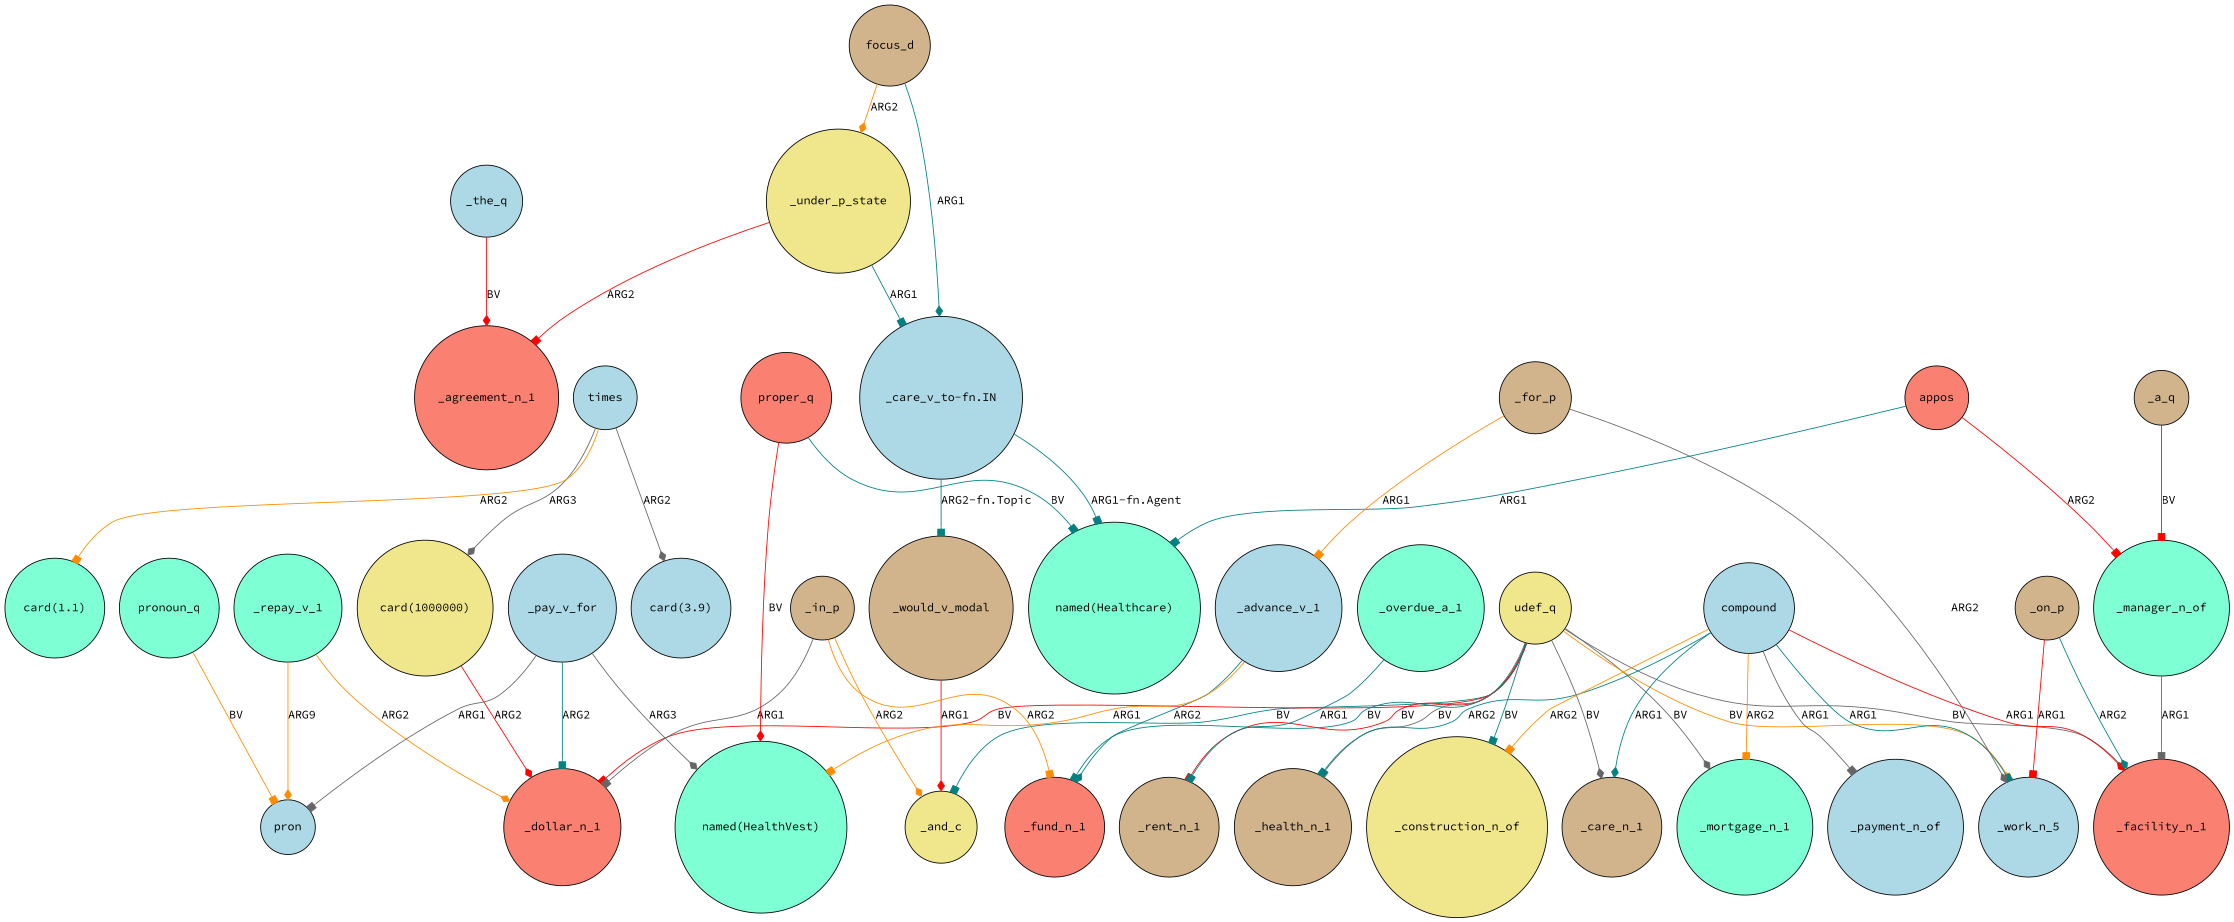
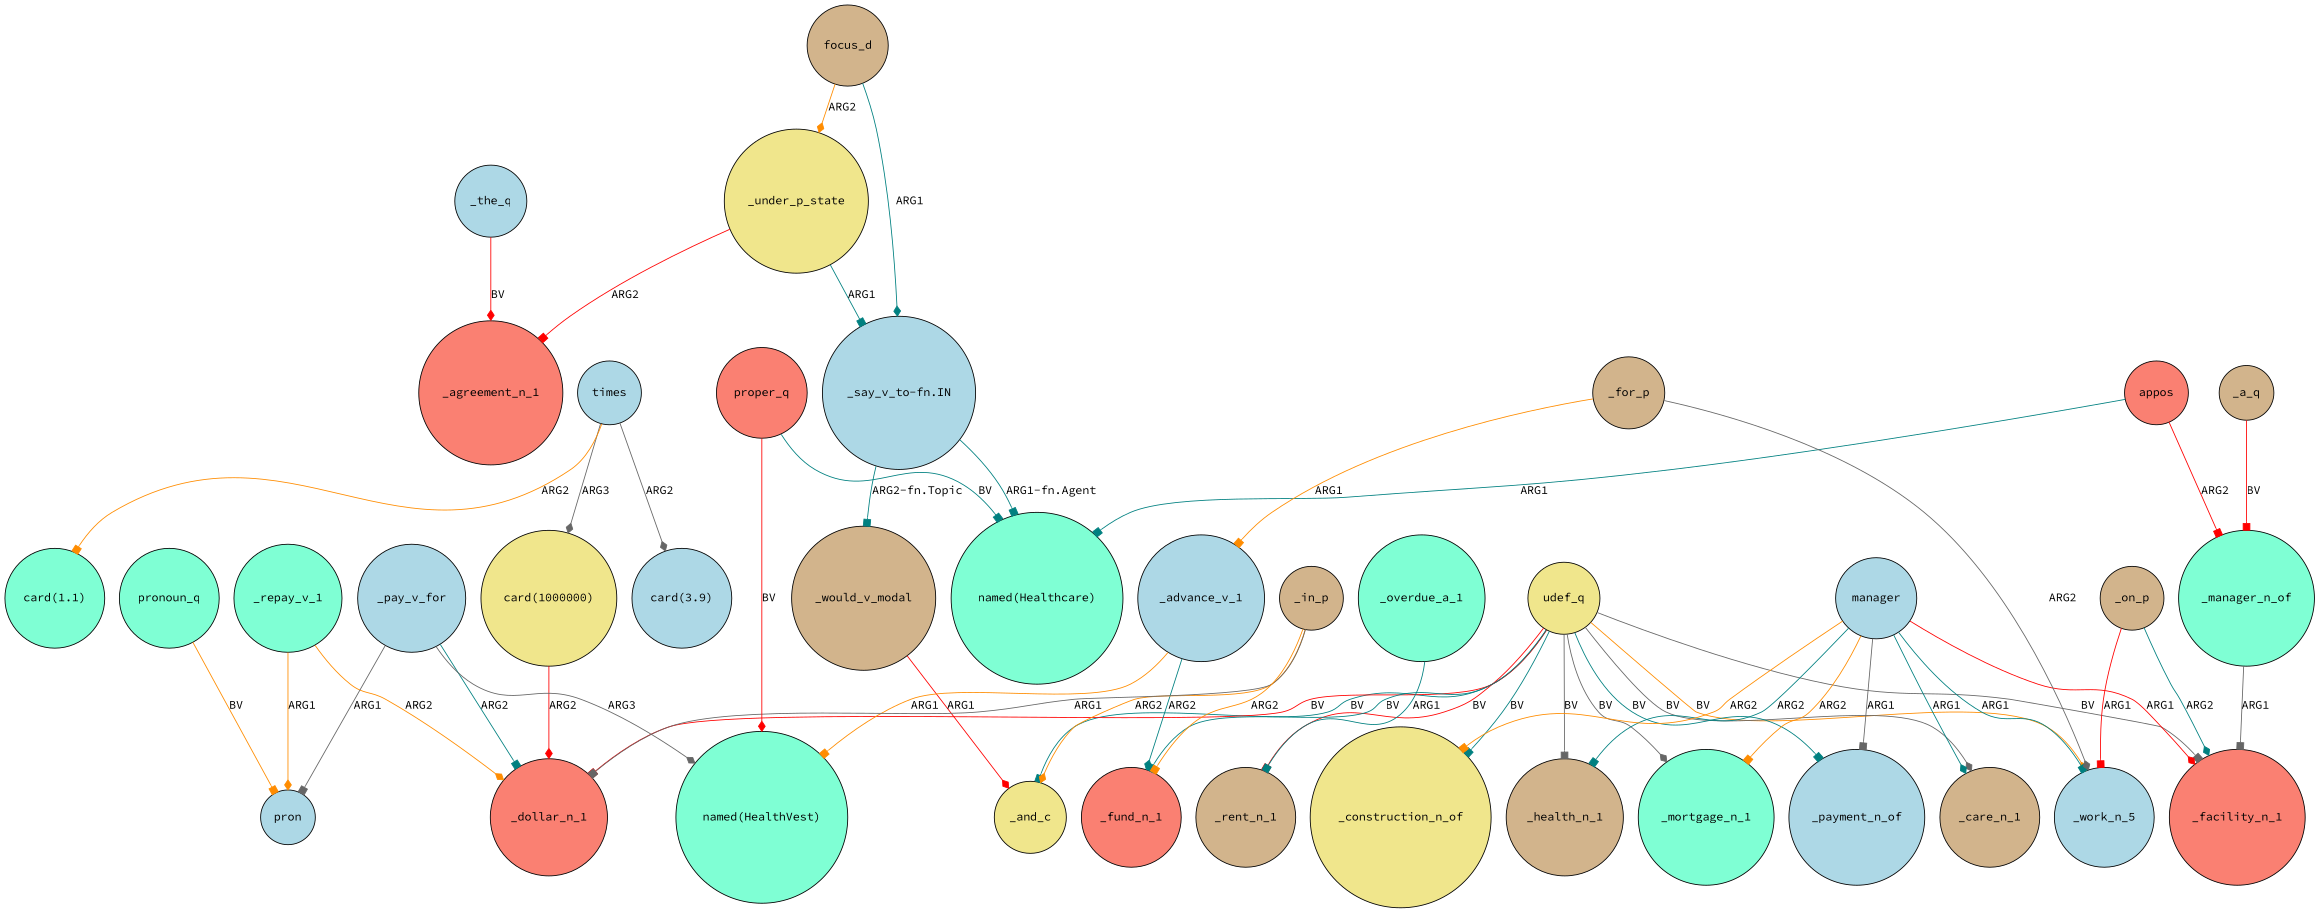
  digraph {
    fontname="Source Code Pro"
    node [fillcolor=lightblue fontname="Source Code Pro" shape=circle style=filled]
    edge [arrowhead=box color=teal fontname="Source Code Pro"]
    _would_v_modal [fillcolor=tan]
-   "_say_v_to-fn.IN" [label="_care_v_to-fn.IN"]
+   "_say_v_to-fn.IN"
    "named(Healthcare)" [fillcolor=aquamarine]
    _and_c [fillcolor=khaki]
    _under_p_state [fillcolor=khaki]
    _agreement_n_1 [fillcolor=salmon]
    "card(1000000)" [fillcolor=khaki]
    _dollar_n_1 [fillcolor=salmon]
    udef_q [fillcolor=khaki]
    _facility_n_1 [fillcolor=salmon]
    _rent_n_1 [fillcolor=tan]
    _mortgage_n_1 [fillcolor=aquamarine]
    n13 [label=_work_n_5]
    _care_n_1 [fillcolor=tan]
    _payment_n_of
    _fund_n_1 [fillcolor=salmon]
    _health_n_1 [fillcolor=tan]
    _construction_n_of [fillcolor=khaki]
    _manager_n_of [fillcolor=aquamarine]
    _advance_v_1
    "named(HealthVest)" [fillcolor=aquamarine]
-   compound
+   compound [label=manager]
    times
    "card(3.9)"
    "card(1.1)" [fillcolor=aquamarine]
    _repay_v_1 [fillcolor=aquamarine]
    pron
    appos [fillcolor=salmon]
    _pay_v_for
    _overdue_a_1 [fillcolor=aquamarine]
    pronoun_q [fillcolor=aquamarine]
    _in_p [fillcolor=tan]
    _the_q
    _on_p [fillcolor=tan]
    _a_q [fillcolor=tan]
    _for_p [fillcolor=tan]
    proper_q [fillcolor=salmon]
    focus_d [fillcolor=tan]
    _would_v_modal -> _and_c [arrowhead=diamond color=red label=ARG1]
    "_say_v_to-fn.IN" -> _would_v_modal [label="ARG2-fn.Topic"]
    "_say_v_to-fn.IN" -> "named(Healthcare)" [label="ARG1-fn.Agent"]
    _under_p_state -> "_say_v_to-fn.IN" [label=ARG1]
    _under_p_state -> _agreement_n_1 [color=red label=ARG2]
    "card(1000000)" -> _dollar_n_1 [arrowhead=diamond color=red label=ARG2]
    udef_q -> _and_c [label=BV]
    udef_q -> _dollar_n_1 [color=red label=BV]
-   udef_q -> _facility_n_1 [arrowhead=diamond color=gray40 label=BV]
+   udef_q -> _facility_n_1 [color=gray40 label=BV]
    udef_q -> _rent_n_1 [color=red label=BV]
    udef_q -> _mortgage_n_1 [arrowhead=diamond color=gray40 label=BV]
    udef_q -> n13 [arrowhead=diamond color=darkorange label=BV]
    udef_q -> _care_n_1 [arrowhead=diamond color=gray40 label=BV]
+   udef_q -> _payment_n_of [label=BV]
    udef_q -> _fund_n_1 [label=BV]
    udef_q -> _health_n_1 [color=gray40 label=BV]
    udef_q -> _construction_n_of [label=BV]
    _manager_n_of -> _facility_n_1 [color=gray40 label=ARG1]
    _advance_v_1 -> _fund_n_1 [arrowhead=diamond label=ARG2]
    _advance_v_1 -> "named(HealthVest)" [color=darkorange label=ARG1]
    compound -> _facility_n_1 [arrowhead=diamond color=red label=ARG1]
    compound -> _mortgage_n_1 [color=darkorange label=ARG2]
    compound -> n13 [label=ARG1]
    compound -> _care_n_1 [arrowhead=diamond label=ARG1]
    compound -> _payment_n_of [color=gray40 label=ARG1]
    compound -> _health_n_1 [label=ARG2]
    compound -> _construction_n_of [color=darkorange label=ARG2]
    times -> "card(1000000)" [arrowhead=diamond color=gray40 label=ARG3]
    times -> "card(3.9)" [arrowhead=diamond color=gray40 label=ARG2]
    times -> "card(1.1)" [color=darkorange label=ARG2]
    _repay_v_1 -> _dollar_n_1 [arrowhead=diamond color=darkorange label=ARG2]
-   _repay_v_1 -> pron [arrowhead=diamond color=darkorange label=ARG9]
+   _repay_v_1 -> pron [arrowhead=diamond color=darkorange label=ARG1]
    appos -> "named(Healthcare)" [label=ARG1]
    appos -> _manager_n_of [color=red label=ARG2]
    _pay_v_for -> _dollar_n_1 [label=ARG2]
    _pay_v_for -> "named(HealthVest)" [arrowhead=diamond color=gray40 label=ARG3]
    _pay_v_for -> pron [color=gray40 label=ARG1]
    _overdue_a_1 -> _rent_n_1 [label=ARG1]
    pronoun_q -> pron [color=darkorange label=BV]
    _in_p -> _and_c [arrowhead=diamond color=darkorange label=ARG2]
    _in_p -> _dollar_n_1 [color=gray40 label=ARG1]
    _in_p -> _fund_n_1 [color=darkorange label=ARG2]
    _the_q -> _agreement_n_1 [arrowhead=diamond color=red label=BV]
    _on_p -> _facility_n_1 [arrowhead=diamond label=ARG2]
    _on_p -> n13 [color=red label=ARG1]
    _a_q -> _manager_n_of [color=red label=BV]
    _for_p -> n13 [arrowhead=diamond color=gray40 label=ARG2]
    _for_p -> _advance_v_1 [color=darkorange label=ARG1]
    proper_q -> "named(Healthcare)" [label=BV]
    proper_q -> "named(HealthVest)" [arrowhead=diamond color=red label=BV]
    focus_d -> "_say_v_to-fn.IN" [arrowhead=diamond label=ARG1]
    focus_d -> _under_p_state [arrowhead=diamond color=darkorange label=ARG2]
  }
